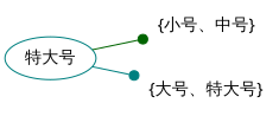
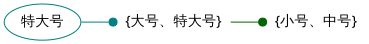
  digraph {
    rankdir=LR
    node [color=teal fontname=STKAITI shape=plaintext]
    edge [arrowhead=dot]
    n1 [label="特大号" shape=oval]
    n2 [color=deeppink label="{小号、中号}"]
    n3 [label="{大号、特大号}"]
-   n1 -> n2 [color=darkgreen]
+   n3 -> n2 [color=darkgreen]
    n1 -> n3 [color=teal]
  }
